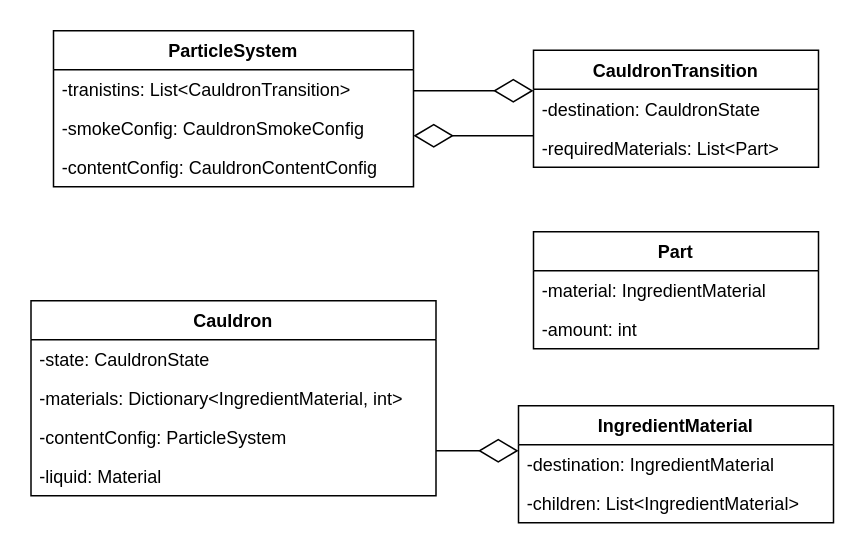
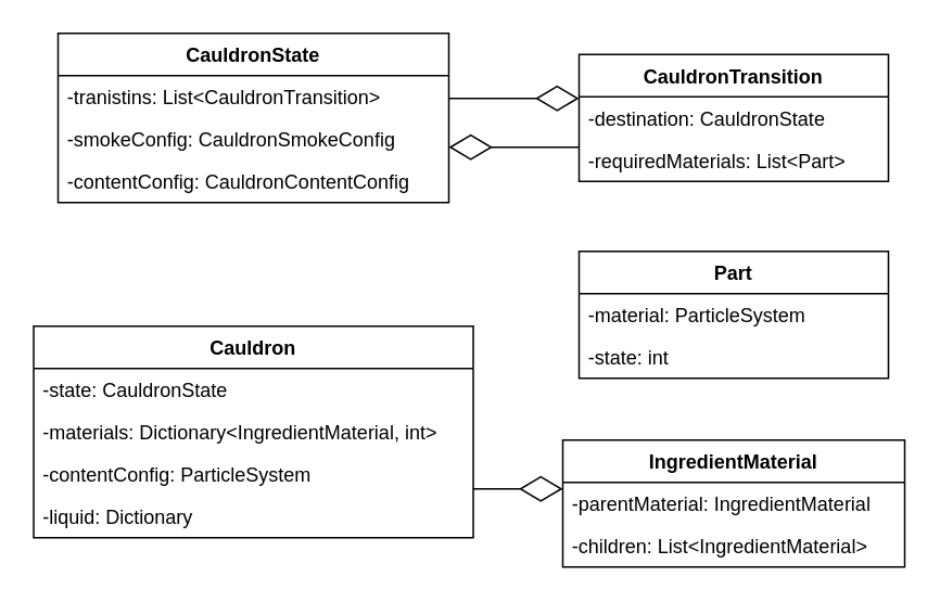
  <mxCell id="0" />
  <mxCell id="1" parent="0" />
  <mxCell id="2" value="Cauldron" style="swimlane;fontStyle=1;childLayout=stackLayout;horizontal=1;startSize=26;horizontalStack=0;resizeParent=1;resizeParentMax=0;resizeLast=0;collapsible=1;marginBottom=0;" vertex="1" parent="1"><mxGeometry x="20" y="200" width="270" height="130" as="geometry" /></mxCell>
  <mxCell id="3" value="-state: CauldronState" style="text;strokeColor=none;fillColor=none;align=left;verticalAlign=top;spacingLeft=4;spacingRight=4;overflow=hidden;rotatable=0;points=[[0,0.5],[1,0.5]];portConstraint=eastwest;" vertex="1" parent="2"><mxGeometry y="26" width="270" height="26" as="geometry" /></mxCell>
  <mxCell id="4" value="-materials: Dictionary&lt;IngredientMaterial, int&gt;" style="text;strokeColor=none;fillColor=none;align=left;verticalAlign=top;spacingLeft=4;spacingRight=4;overflow=hidden;rotatable=0;points=[[0,0.5],[1,0.5]];portConstraint=eastwest;" vertex="1" parent="2"><mxGeometry y="52" width="270" height="26" as="geometry" /></mxCell>
  <mxCell id="5" value="-contentConfig: ParticleSystem" style="text;strokeColor=none;fillColor=none;align=left;verticalAlign=top;spacingLeft=4;spacingRight=4;overflow=hidden;rotatable=0;points=[[0,0.5],[1,0.5]];portConstraint=eastwest;" vertex="1" parent="2"><mxGeometry y="78" width="270" height="26" as="geometry" /></mxCell>
- <mxCell id="6" value="-liquid: Material" style="text;strokeColor=none;fillColor=none;align=left;verticalAlign=top;spacingLeft=4;spacingRight=4;overflow=hidden;rotatable=0;points=[[0,0.5],[1,0.5]];portConstraint=eastwest;" vertex="1" parent="2"><mxGeometry y="104" width="270" height="26" as="geometry" /></mxCell>
- <mxCell id="7" value="ParticleSystem" style="swimlane;fontStyle=1;childLayout=stackLayout;horizontal=1;startSize=26;horizontalStack=0;resizeParent=1;resizeParentMax=0;resizeLast=0;collapsible=1;marginBottom=0;" vertex="1" parent="1"><mxGeometry x="35" y="20" width="240" height="104" as="geometry" /></mxCell>
+ <mxCell id="6" value="-liquid: Dictionary" style="text;strokeColor=none;fillColor=none;align=left;verticalAlign=top;spacingLeft=4;spacingRight=4;overflow=hidden;rotatable=0;points=[[0,0.5],[1,0.5]];portConstraint=eastwest;" vertex="1" parent="2"><mxGeometry y="104" width="270" height="26" as="geometry" /></mxCell>
+ <mxCell id="7" value="CauldronState" style="swimlane;fontStyle=1;childLayout=stackLayout;horizontal=1;startSize=26;horizontalStack=0;resizeParent=1;resizeParentMax=0;resizeLast=0;collapsible=1;marginBottom=0;" vertex="1" parent="1"><mxGeometry x="35" y="20" width="240" height="104" as="geometry" /></mxCell>
  <mxCell id="8" value="-tranistins: List&lt;CauldronTransition&gt;" style="text;strokeColor=none;fillColor=none;align=left;verticalAlign=top;spacingLeft=4;spacingRight=4;overflow=hidden;rotatable=0;points=[[0,0.5],[1,0.5]];portConstraint=eastwest;" vertex="1" parent="7"><mxGeometry y="26" width="240" height="26" as="geometry" /></mxCell>
  <mxCell id="9" value="-smokeConfig: CauldronSmokeConfig" style="text;strokeColor=none;fillColor=none;align=left;verticalAlign=top;spacingLeft=4;spacingRight=4;overflow=hidden;rotatable=0;points=[[0,0.5],[1,0.5]];portConstraint=eastwest;" vertex="1" parent="7"><mxGeometry y="52" width="240" height="26" as="geometry" /></mxCell>
  <mxCell id="10" value="-contentConfig: CauldronContentConfig" style="text;strokeColor=none;fillColor=none;align=left;verticalAlign=top;spacingLeft=4;spacingRight=4;overflow=hidden;rotatable=0;points=[[0,0.5],[1,0.5]];portConstraint=eastwest;" vertex="1" parent="7"><mxGeometry y="78" width="240" height="26" as="geometry" /></mxCell>
  <mxCell id="11" value="CauldronTransition" style="swimlane;fontStyle=1;childLayout=stackLayout;horizontal=1;startSize=26;horizontalStack=0;resizeParent=1;resizeParentMax=0;resizeLast=0;collapsible=1;marginBottom=0;" vertex="1" parent="1"><mxGeometry x="355" y="33" width="190" height="78" as="geometry" /></mxCell>
  <mxCell id="12" value="-destination: CauldronState" style="text;strokeColor=none;fillColor=none;align=left;verticalAlign=top;spacingLeft=4;spacingRight=4;overflow=hidden;rotatable=0;points=[[0,0.5],[1,0.5]];portConstraint=eastwest;" vertex="1" parent="11"><mxGeometry y="26" width="190" height="26" as="geometry" /></mxCell>
  <mxCell id="13" value="-requiredMaterials: List&lt;Part&gt;" style="text;strokeColor=none;fillColor=none;align=left;verticalAlign=top;spacingLeft=4;spacingRight=4;overflow=hidden;rotatable=0;points=[[0,0.5],[1,0.5]];portConstraint=eastwest;" vertex="1" parent="11"><mxGeometry y="52" width="190" height="26" as="geometry" /></mxCell>
  <mxCell id="14" value="IngredientMaterial" style="swimlane;fontStyle=1;childLayout=stackLayout;horizontal=1;startSize=26;horizontalStack=0;resizeParent=1;resizeParentMax=0;resizeLast=0;collapsible=1;marginBottom=0;" vertex="1" parent="1"><mxGeometry x="345" y="270" width="210" height="78" as="geometry" /></mxCell>
- <mxCell id="15" value="-destination: IngredientMaterial" style="text;strokeColor=none;fillColor=none;align=left;verticalAlign=top;spacingLeft=4;spacingRight=4;overflow=hidden;rotatable=0;points=[[0,0.5],[1,0.5]];portConstraint=eastwest;" vertex="1" parent="14"><mxGeometry y="26" width="210" height="26" as="geometry" /></mxCell>
+ <mxCell id="15" value="-parentMaterial: IngredientMaterial" style="text;strokeColor=none;fillColor=none;align=left;verticalAlign=top;spacingLeft=4;spacingRight=4;overflow=hidden;rotatable=0;points=[[0,0.5],[1,0.5]];portConstraint=eastwest;" vertex="1" parent="14"><mxGeometry y="26" width="210" height="26" as="geometry" /></mxCell>
  <mxCell id="16" value="-children: List&lt;IngredientMaterial&gt;" style="text;strokeColor=none;fillColor=none;align=left;verticalAlign=top;spacingLeft=4;spacingRight=4;overflow=hidden;rotatable=0;points=[[0,0.5],[1,0.5]];portConstraint=eastwest;" vertex="1" parent="14"><mxGeometry y="52" width="210" height="26" as="geometry" /></mxCell>
  <mxCell id="17" value="" style="endArrow=diamondThin;endFill=0;endSize=24;html=1;rounded=0;" edge="1" parent="1"><mxGeometry width="160" relative="1" as="geometry"><mxPoint x="275" y="60" as="sourcePoint" /><mxPoint x="355" y="60" as="targetPoint" /></mxGeometry></mxCell>
  <mxCell id="18" value="Part" style="swimlane;fontStyle=1;childLayout=stackLayout;horizontal=1;startSize=26;horizontalStack=0;resizeParent=1;resizeParentMax=0;resizeLast=0;collapsible=1;marginBottom=0;" vertex="1" parent="1"><mxGeometry x="355" y="154" width="190" height="78" as="geometry" /></mxCell>
- <mxCell id="19" value="-material: IngredientMaterial" style="text;strokeColor=none;fillColor=none;align=left;verticalAlign=top;spacingLeft=4;spacingRight=4;overflow=hidden;rotatable=0;points=[[0,0.5],[1,0.5]];portConstraint=eastwest;" vertex="1" parent="18"><mxGeometry y="26" width="190" height="26" as="geometry" /></mxCell>
- <mxCell id="20" value="-amount: int" style="text;strokeColor=none;fillColor=none;align=left;verticalAlign=top;spacingLeft=4;spacingRight=4;overflow=hidden;rotatable=0;points=[[0,0.5],[1,0.5]];portConstraint=eastwest;" vertex="1" parent="18"><mxGeometry y="52" width="190" height="26" as="geometry" /></mxCell>
+ <mxCell id="19" value="-material: ParticleSystem" style="text;strokeColor=none;fillColor=none;align=left;verticalAlign=top;spacingLeft=4;spacingRight=4;overflow=hidden;rotatable=0;points=[[0,0.5],[1,0.5]];portConstraint=eastwest;" vertex="1" parent="18"><mxGeometry y="26" width="190" height="26" as="geometry" /></mxCell>
+ <mxCell id="20" value="-state: int" style="text;strokeColor=none;fillColor=none;align=left;verticalAlign=top;spacingLeft=4;spacingRight=4;overflow=hidden;rotatable=0;points=[[0,0.5],[1,0.5]];portConstraint=eastwest;" vertex="1" parent="18"><mxGeometry y="52" width="190" height="26" as="geometry" /></mxCell>
  <mxCell id="21" value="" style="endArrow=diamondThin;endFill=0;endSize=24;html=1;rounded=0;" edge="1" parent="1"><mxGeometry width="160" relative="1" as="geometry"><mxPoint x="355" y="90" as="sourcePoint" /><mxPoint x="275" y="90" as="targetPoint" /></mxGeometry></mxCell>
  <mxCell id="22" value="" style="endArrow=diamondThin;endFill=0;endSize=24;html=1;rounded=0;" edge="1" parent="1"><mxGeometry width="160" relative="1" as="geometry"><mxPoint x="290" y="300" as="sourcePoint" /><mxPoint x="345" y="300" as="targetPoint" /></mxGeometry></mxCell>
